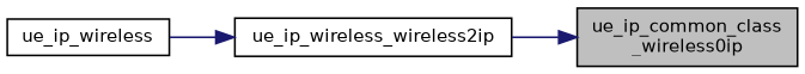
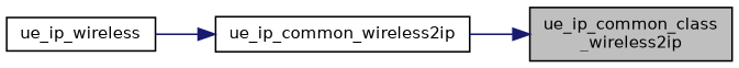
  digraph {
    rankdir=RL
    node [color=black fillcolor=white fontname=Helvetica fontsize=10 shape=record style=filled]
    edge [color=midnightblue dir=back fontname=Helvetica fontsize=10 labelfontname=Helvetica labelfontsize=10 style=solid]
-   n1 [fillcolor=grey75 fontcolor=black height=0.2 label="ue_ip_common_class\l_wireless0ip" width=0.4]
-   n2 [height=0.2 label=ue_ip_wireless_wireless2ip width=0.4]
+   n1 [fillcolor=grey75 fontcolor=black height=0.2 label="ue_ip_common_class\l_wireless2ip" width=0.4]
+   n2 [height=0.2 label=ue_ip_common_wireless2ip width=0.4]
    n3 [height=0.2 label=ue_ip_wireless width=0.4]
    n1 -> n2
    n2 -> n3
  }
